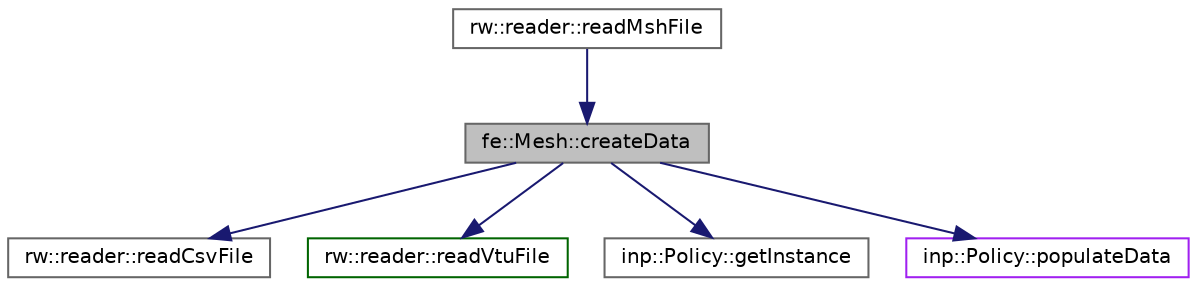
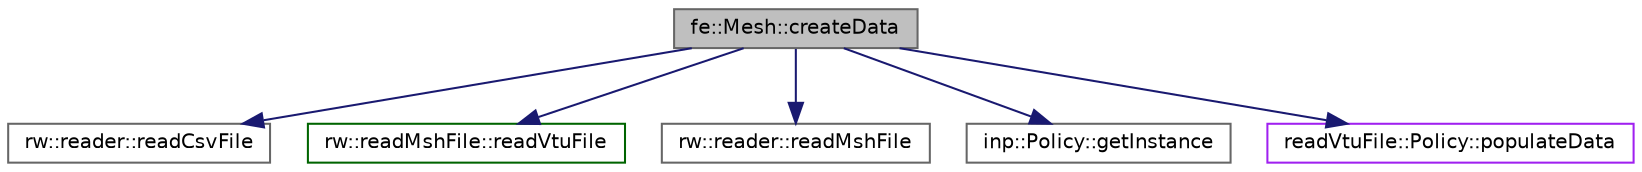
  digraph {
    rankdir=TB
    node [color=gray40 fillcolor=white fontname=Helvetica fontsize=10 shape=record style=filled]
    edge [color=midnightblue fontname=Helvetica fontsize=10 labelfontname=Helvetica labelfontsize=10 style=solid]
    n1 [fillcolor=grey75 fontcolor=black height=0.2 label="fe::Mesh::createData" width=0.4]
    n2 [height=0.2 label="rw::reader::readCsvFile" width=0.4]
-   n3 [color=darkgreen height=0.2 label="rw::reader::readVtuFile" width=0.4]
+   n3 [color=darkgreen height=0.2 label="rw::readMshFile::readVtuFile" width=0.4]
    n4 [height=0.2 label="rw::reader::readMshFile" width=0.4]
    n5 [height=0.2 label="inp::Policy::getInstance" width=0.4]
-   n6 [color=purple height=0.2 label="inp::Policy::populateData" width=0.4]
+   n6 [color=purple height=0.2 label="readVtuFile::Policy::populateData" width=0.4]
    n1 -> n2
    n1 -> n3
-   n4 -> n1
+   n1 -> n4
    n1 -> n5
    n1 -> n6
  }
